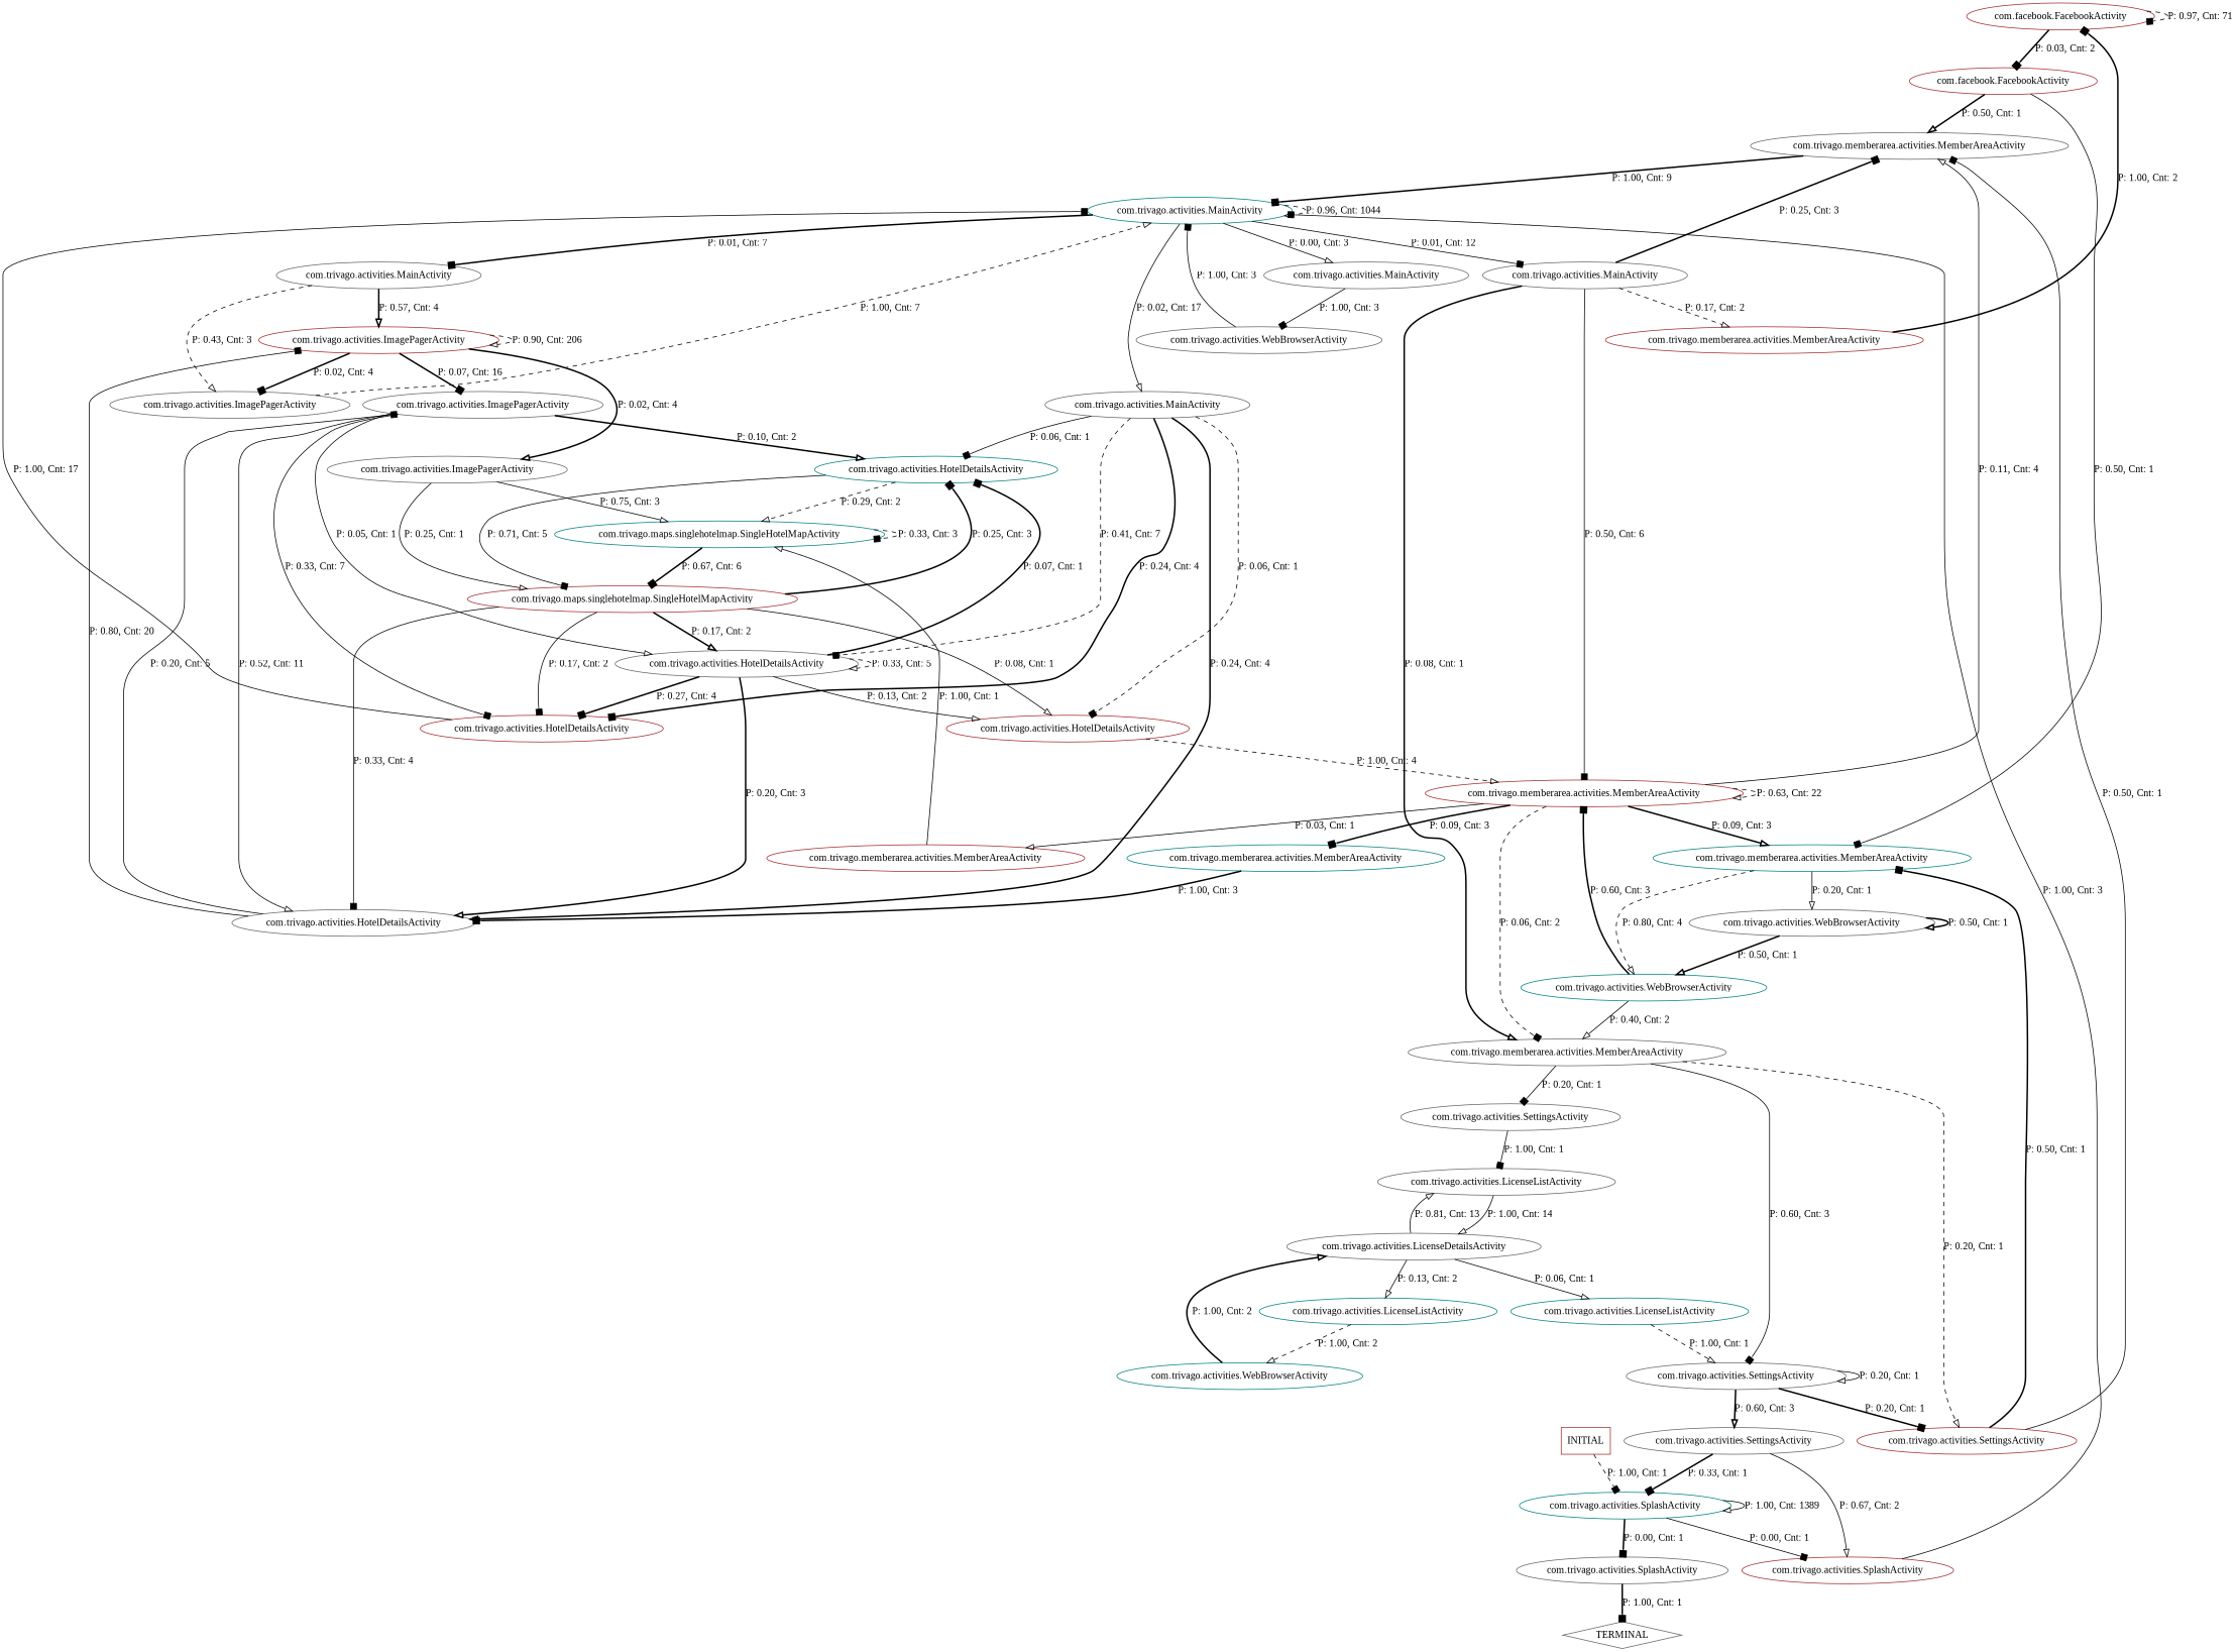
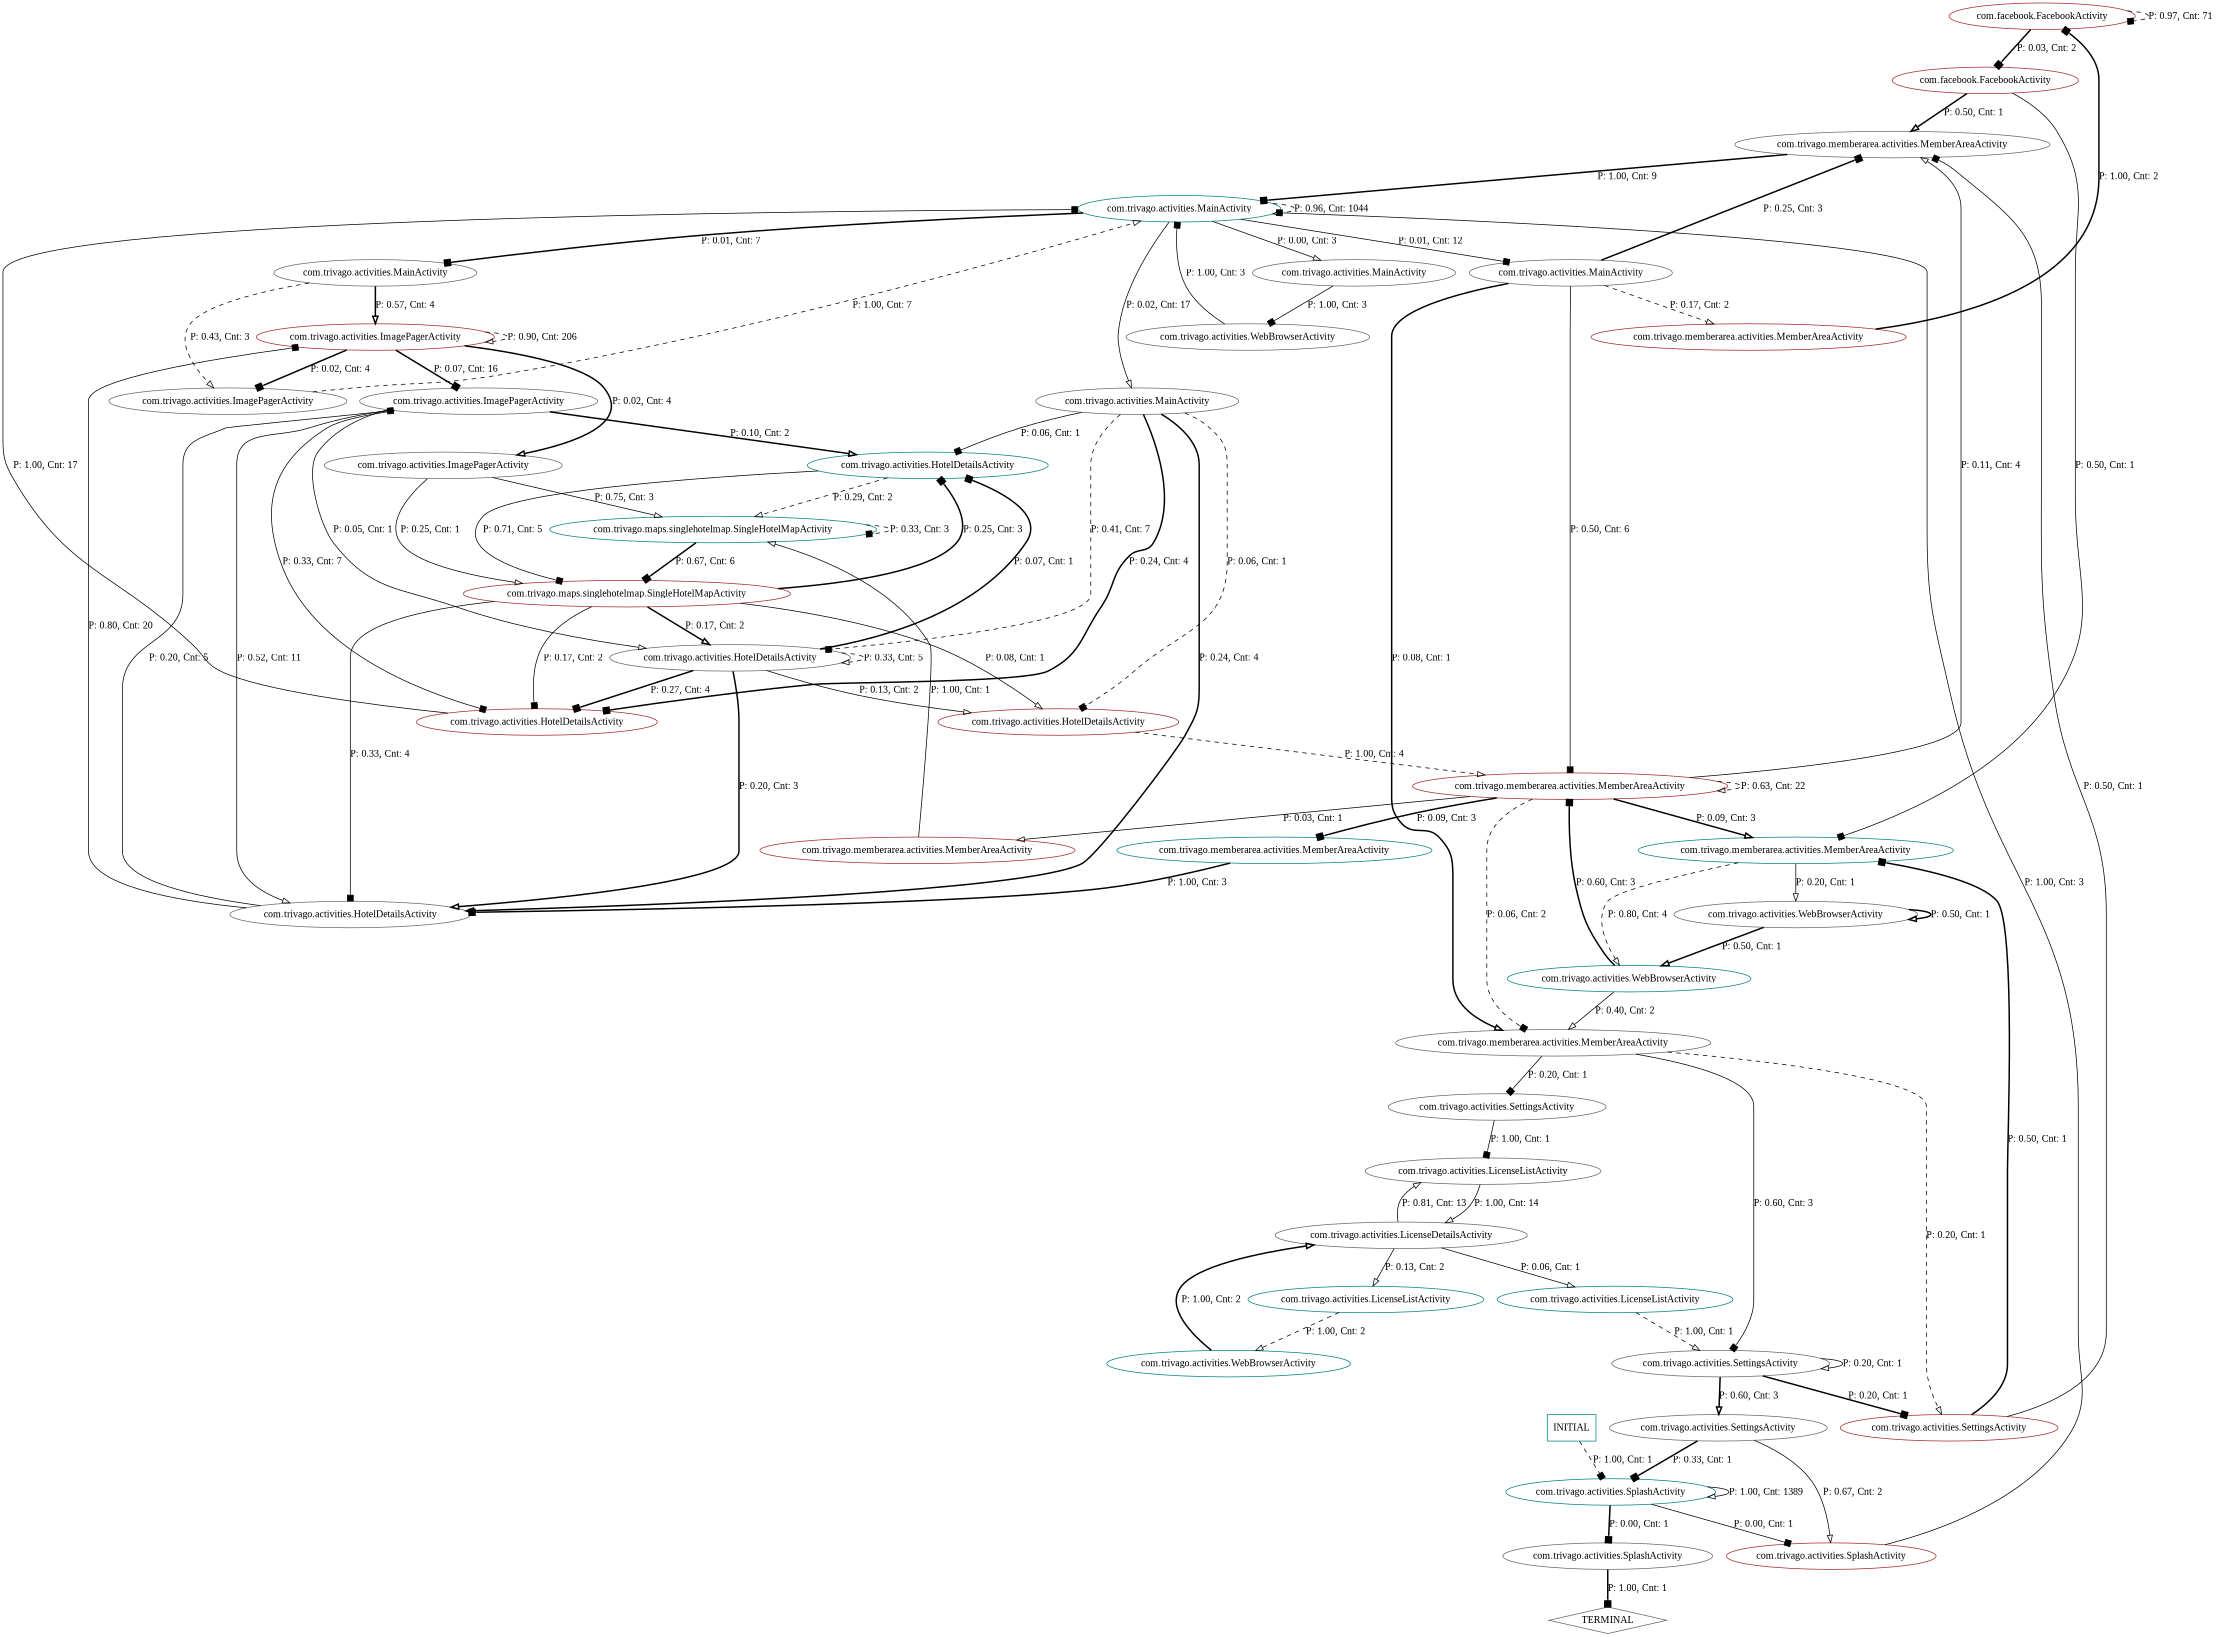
  digraph {
    fontname="Liberation Serif"
    node [color=gray40 fontname="Liberation Serif"]
    edge [style=solid arrowhead=onormal fontname="Liberation Serif"]
    n1 [label="com.facebook.FacebookActivity" color=brown]
    n2 [label="com.facebook.FacebookActivity" color=brown]
    n3 [label="com.trivago.memberarea.activities.MemberAreaActivity"]
    n4 [label="com.trivago.memberarea.activities.MemberAreaActivity" color=teal]
    n5 [label="com.trivago.activities.HotelDetailsActivity" color=brown]
    n6 [label="com.trivago.activities.MainActivity" color=teal]
    n7 [label="com.trivago.activities.HotelDetailsActivity" color=brown]
    n8 [label="com.trivago.memberarea.activities.MemberAreaActivity" color=brown]
    n9 [label="com.trivago.activities.HotelDetailsActivity"]
    n10 [label="com.trivago.activities.ImagePagerActivity"]
    n11 [label="com.trivago.activities.ImagePagerActivity" color=brown]
    n12 [label="com.trivago.activities.HotelDetailsActivity" color=teal]
    n13 [label="com.trivago.maps.singlehotelmap.SingleHotelMapActivity" color=teal]
    n14 [label="com.trivago.maps.singlehotelmap.SingleHotelMapActivity" color=brown]
    n15 [label="com.trivago.activities.HotelDetailsActivity"]
    n16 [label="com.trivago.activities.ImagePagerActivity"]
    n17 [label="com.trivago.activities.ImagePagerActivity"]
    n18 [label="com.trivago.activities.LicenseDetailsActivity"]
    n19 [label="com.trivago.activities.LicenseListActivity"]
    n20 [label="com.trivago.activities.LicenseListActivity" color=teal]
    n21 [label="com.trivago.activities.LicenseListActivity" color=teal]
    n22 [label="com.trivago.activities.SettingsActivity"]
    n23 [label="com.trivago.activities.WebBrowserActivity" color=teal]
    n24 [label="com.trivago.activities.MainActivity"]
    n25 [label="com.trivago.activities.WebBrowserActivity"]
    n26 [label="com.trivago.activities.MainActivity"]
    n27 [label="com.trivago.activities.MainActivity"]
    n28 [label="com.trivago.memberarea.activities.MemberAreaActivity" color=brown]
    n29 [label="com.trivago.memberarea.activities.MemberAreaActivity"]
    n30 [label="com.trivago.activities.MainActivity"]
    n31 [label="com.trivago.activities.SettingsActivity"]
    n32 [label="com.trivago.activities.SettingsActivity"]
    n33 [label="com.trivago.activities.SplashActivity" color=brown]
    n34 [label="com.trivago.activities.SplashActivity" color=teal]
    n35 [label="com.trivago.activities.SettingsActivity" color=brown]
    n36 [label="com.trivago.activities.SplashActivity"]
    n37 [label=TERMINAL shape=diamond]
    n38 [label="com.trivago.activities.WebBrowserActivity"]
    n39 [label="com.trivago.activities.WebBrowserActivity" color=teal]
    n40 [label="com.trivago.memberarea.activities.MemberAreaActivity" color=teal]
    n41 [label="com.trivago.memberarea.activities.MemberAreaActivity" color=brown]
-   n42 [label=INITIAL shape=box color=brown]
+   n42 [label=INITIAL shape=box color=teal]
    n1 -> n1 [label="P: 0.97, Cnt: 71" style=dashed arrowhead=box]
    n1 -> n2 [label="P: 0.03, Cnt: 2" style=bold arrowhead=box]
    n2 -> n3 [label="P: 0.50, Cnt: 1" style=bold]
    n2 -> n4 [label="P: 0.50, Cnt: 1" arrowhead=box]
    n3 -> n6 [label="P: 1.00, Cnt: 9" style=bold arrowhead=box]
    n4 -> n38 [label="P: 0.20, Cnt: 1"]
    n4 -> n39 [label="P: 0.80, Cnt: 4" style=dashed]
    n5 -> n6 [label="P: 1.00, Cnt: 17" arrowhead=box]
    n6 -> n6 [label="P: 0.96, Cnt: 1044" style=dashed]
    n6 -> n24 [label="P: 0.00, Cnt: 3"]
    n6 -> n26 [label="P: 0.01, Cnt: 7" style=bold arrowhead=box]
    n6 -> n27 [label="P: 0.01, Cnt: 12" arrowhead=box]
    n6 -> n30 [label="P: 0.02, Cnt: 17"]
    n7 -> n8 [label="P: 1.00, Cnt: 4" style=dashed]
    n8 -> n3 [label="P: 0.11, Cnt: 4"]
    n8 -> n4 [label="P: 0.09, Cnt: 3" style=bold]
    n8 -> n8 [label="P: 0.63, Cnt: 22" style=dashed]
    n8 -> n29 [label="P: 0.06, Cnt: 2" style=dashed arrowhead=box]
    n8 -> n40 [label="P: 0.09, Cnt: 3" style=bold arrowhead=box]
    n8 -> n41 [label="P: 0.03, Cnt: 1"]
    n9 -> n10 [label="P: 0.20, Cnt: 5" arrowhead=box]
    n9 -> n11 [label="P: 0.80, Cnt: 20" arrowhead=box]
    n10 -> n5 [label="P: 0.33, Cnt: 7" arrowhead=box]
    n10 -> n9 [label="P: 0.52, Cnt: 11"]
    n10 -> n12 [label="P: 0.10, Cnt: 2" style=bold]
    n10 -> n15 [label="P: 0.05, Cnt: 1"]
    n11 -> n10 [label="P: 0.07, Cnt: 16" style=bold arrowhead=box]
    n11 -> n11 [label="P: 0.90, Cnt: 206" style=dashed]
    n11 -> n16 [label="P: 0.02, Cnt: 4" style=bold arrowhead=box]
    n11 -> n17 [label="P: 0.02, Cnt: 4" style=bold]
    n12 -> n13 [label="P: 0.29, Cnt: 2" style=dashed]
    n12 -> n14 [label="P: 0.71, Cnt: 5" arrowhead=box]
    n13 -> n13 [label="P: 0.33, Cnt: 3" style=dashed arrowhead=box]
    n13 -> n14 [label="P: 0.67, Cnt: 6" style=bold arrowhead=box]
    n14 -> n5 [label="P: 0.17, Cnt: 2" arrowhead=box]
    n14 -> n7 [label="P: 0.08, Cnt: 1"]
    n14 -> n9 [label="P: 0.33, Cnt: 4" arrowhead=box]
    n14 -> n12 [label="P: 0.25, Cnt: 3" style=bold arrowhead=box]
    n14 -> n15 [label="P: 0.17, Cnt: 2" style=bold]
    n15 -> n5 [label="P: 0.27, Cnt: 4" style=bold arrowhead=box]
    n15 -> n7 [label="P: 0.13, Cnt: 2"]
    n15 -> n9 [label="P: 0.20, Cnt: 3" style=bold]
    n15 -> n12 [label="P: 0.07, Cnt: 1" style=bold arrowhead=box]
    n15 -> n15 [label="P: 0.33, Cnt: 5" style=dashed]
    n16 -> n6 [label="P: 1.00, Cnt: 7" style=dashed]
    n17 -> n13 [label="P: 0.75, Cnt: 3"]
    n17 -> n14 [label="P: 0.25, Cnt: 1"]
    n18 -> n19 [label="P: 0.81, Cnt: 13"]
    n18 -> n20 [label="P: 0.06, Cnt: 1"]
    n18 -> n21 [label="P: 0.13, Cnt: 2"]
    n19 -> n18 [label="P: 1.00, Cnt: 14"]
    n20 -> n22 [label="P: 1.00, Cnt: 1" style=dashed]
    n21 -> n23 [label="P: 1.00, Cnt: 2" style=dashed]
    n22 -> n22 [label="P: 0.20, Cnt: 1"]
    n22 -> n32 [label="P: 0.60, Cnt: 3" style=bold]
    n22 -> n35 [label="P: 0.20, Cnt: 1" style=bold arrowhead=box]
    n23 -> n18 [label="P: 1.00, Cnt: 2" style=bold]
    n24 -> n25 [label="P: 1.00, Cnt: 3" arrowhead=box]
    n25 -> n6 [label="P: 1.00, Cnt: 3" arrowhead=box]
    n26 -> n11 [label="P: 0.57, Cnt: 4" style=bold]
    n26 -> n16 [label="P: 0.43, Cnt: 3" style=dashed]
    n27 -> n3 [label="P: 0.25, Cnt: 3" style=bold arrowhead=box]
    n27 -> n8 [label="P: 0.50, Cnt: 6" arrowhead=box]
    n27 -> n28 [label="P: 0.17, Cnt: 2" style=dashed]
    n27 -> n29 [label="P: 0.08, Cnt: 1" style=bold]
    n28 -> n1 [label="P: 1.00, Cnt: 2" style=bold arrowhead=box]
    n29 -> n22 [label="P: 0.60, Cnt: 3" arrowhead=box]
    n29 -> n31 [label="P: 0.20, Cnt: 1" arrowhead=box]
    n29 -> n35 [label="P: 0.20, Cnt: 1" style=dashed]
    n30 -> n5 [label="P: 0.24, Cnt: 4" style=bold arrowhead=box]
    n30 -> n7 [label="P: 0.06, Cnt: 1" style=dashed arrowhead=box]
    n30 -> n9 [label="P: 0.24, Cnt: 4" style=bold]
    n30 -> n12 [label="P: 0.06, Cnt: 1" arrowhead=box]
    n30 -> n15 [label="P: 0.41, Cnt: 7" style=dashed arrowhead=box]
    n31 -> n19 [label="P: 1.00, Cnt: 1" arrowhead=box]
    n32 -> n33 [label="P: 0.67, Cnt: 2"]
    n32 -> n34 [label="P: 0.33, Cnt: 1" style=bold arrowhead=box]
    n33 -> n6 [label="P: 1.00, Cnt: 3" arrowhead=box]
    n34 -> n33 [label="P: 0.00, Cnt: 1" arrowhead=box]
    n34 -> n34 [label="P: 1.00, Cnt: 1389"]
    n34 -> n36 [label="P: 0.00, Cnt: 1" style=bold arrowhead=box]
    n35 -> n3 [label="P: 0.50, Cnt: 1" arrowhead=box]
    n35 -> n4 [label="P: 0.50, Cnt: 1" style=bold arrowhead=box]
    n36 -> n37 [label="P: 1.00, Cnt: 1" style=bold arrowhead=box]
    n38 -> n38 [label="P: 0.50, Cnt: 1" style=bold]
    n38 -> n39 [label="P: 0.50, Cnt: 1" style=bold]
    n39 -> n8 [label="P: 0.60, Cnt: 3" style=bold arrowhead=box]
    n39 -> n29 [label="P: 0.40, Cnt: 2"]
    n40 -> n9 [label="P: 1.00, Cnt: 3" style=bold arrowhead=box]
    n41 -> n13 [label="P: 1.00, Cnt: 1"]
    n42 -> n34 [label="P: 1.00, Cnt: 1" style=dashed arrowhead=box]
  }
